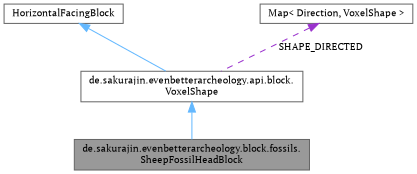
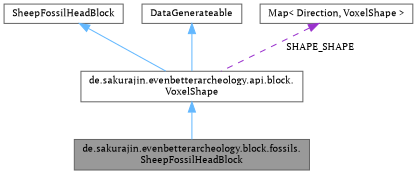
  digraph {
    fontname="PT Serif"
    node [color=gray40 fillcolor=white fontname="PT Serif" fontsize=10 shape=box style=filled]
    edge [color=steelblue1 dir=back fontname="PT Serif" fontsize=10 labelfontname=Helvetica labelfontsize=10 style=solid]
    n1 [fillcolor=grey60 fontcolor=black height=0.2 label="de.sakurajin.evenbetterarcheology.block.fossils.\lSheepFossilHeadBlock" width=0.4]
    n2 [height=0.2 label="de.sakurajin.evenbetterarcheology.api.block.\lVoxelShape" width=0.4]
-   n3 [height=0.2 label=HorizontalFacingBlock width=0.4]
+   n3 [height=0.2 label=SheepFossilHeadBlock width=0.4]
+   n4 [height=0.2 label=DataGenerateable width=0.4]
    n5 [height=0.2 label="Map\< Direction, VoxelShape \>" width=0.4]
    n2 -> n1
    n3 -> n2
-   n5 -> n2 [color=darkorchid3 label=" SHAPE_DIRECTED" style=dashed]
+   n4 -> n2
+   n5 -> n2 [color=darkorchid3 label=" SHAPE_SHAPE" style=dashed]
  }
